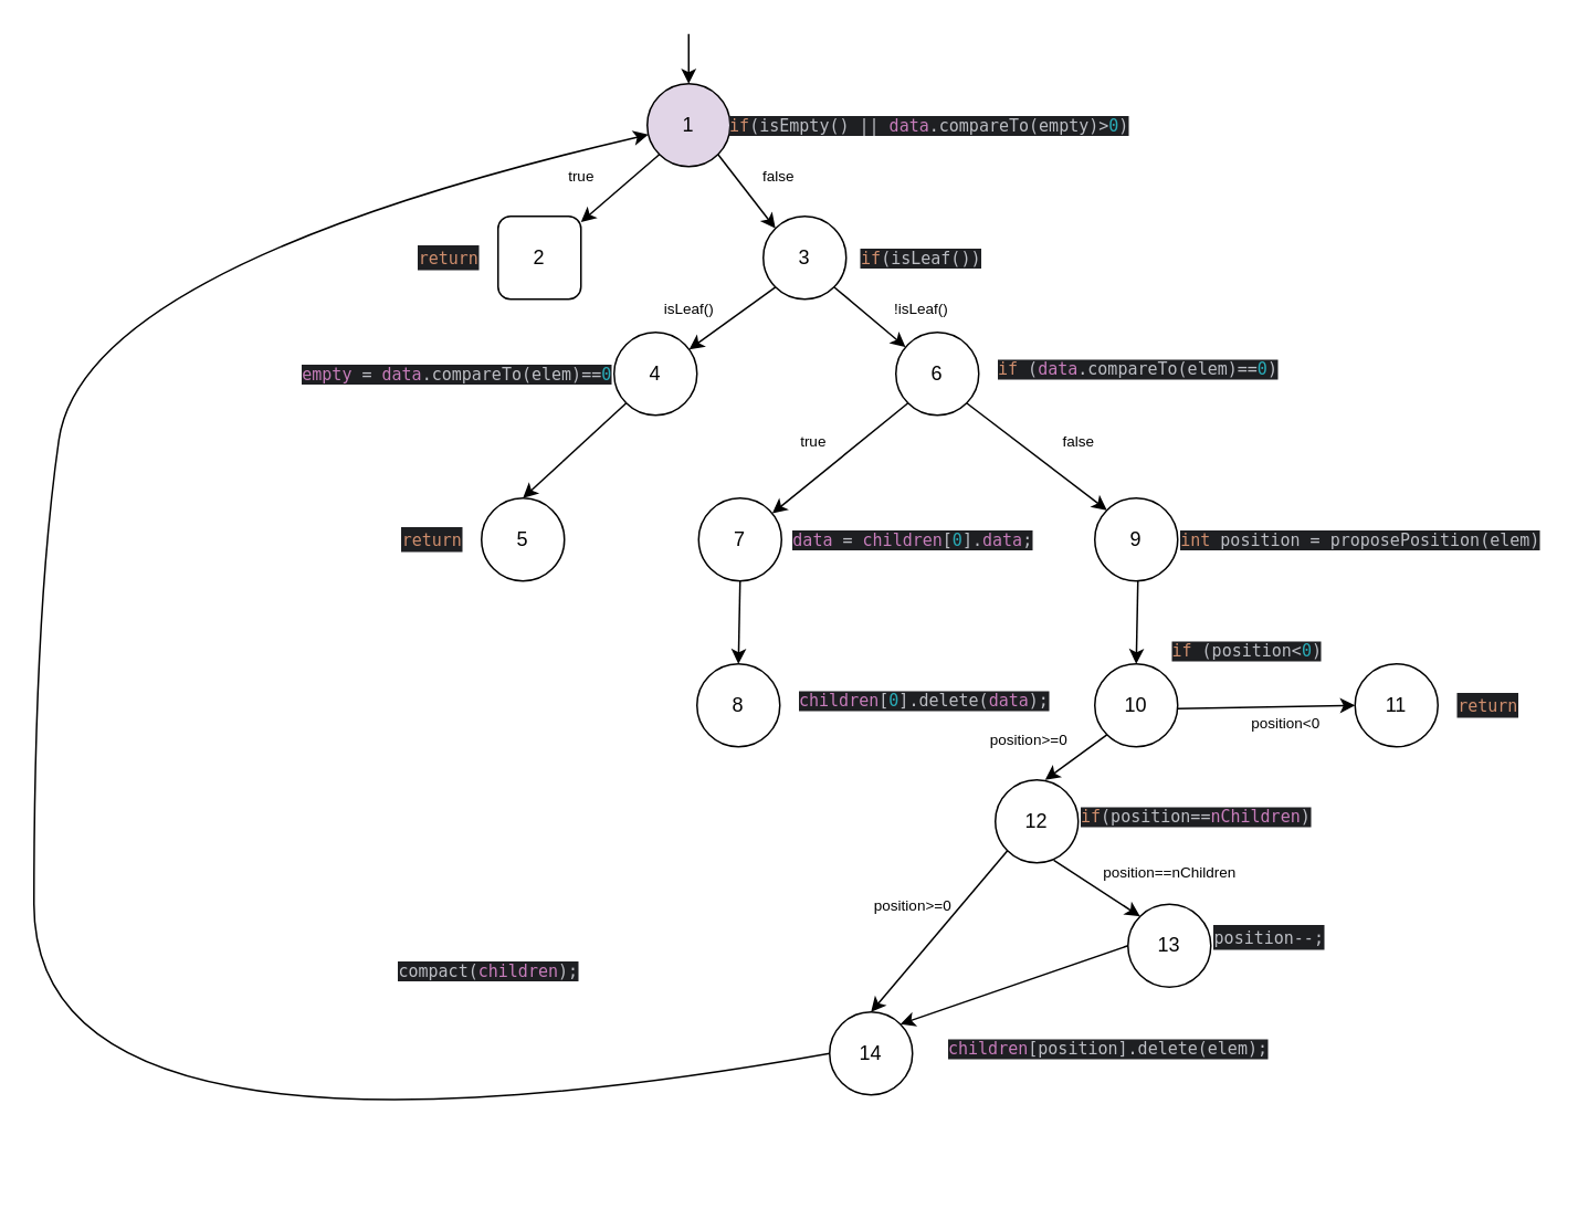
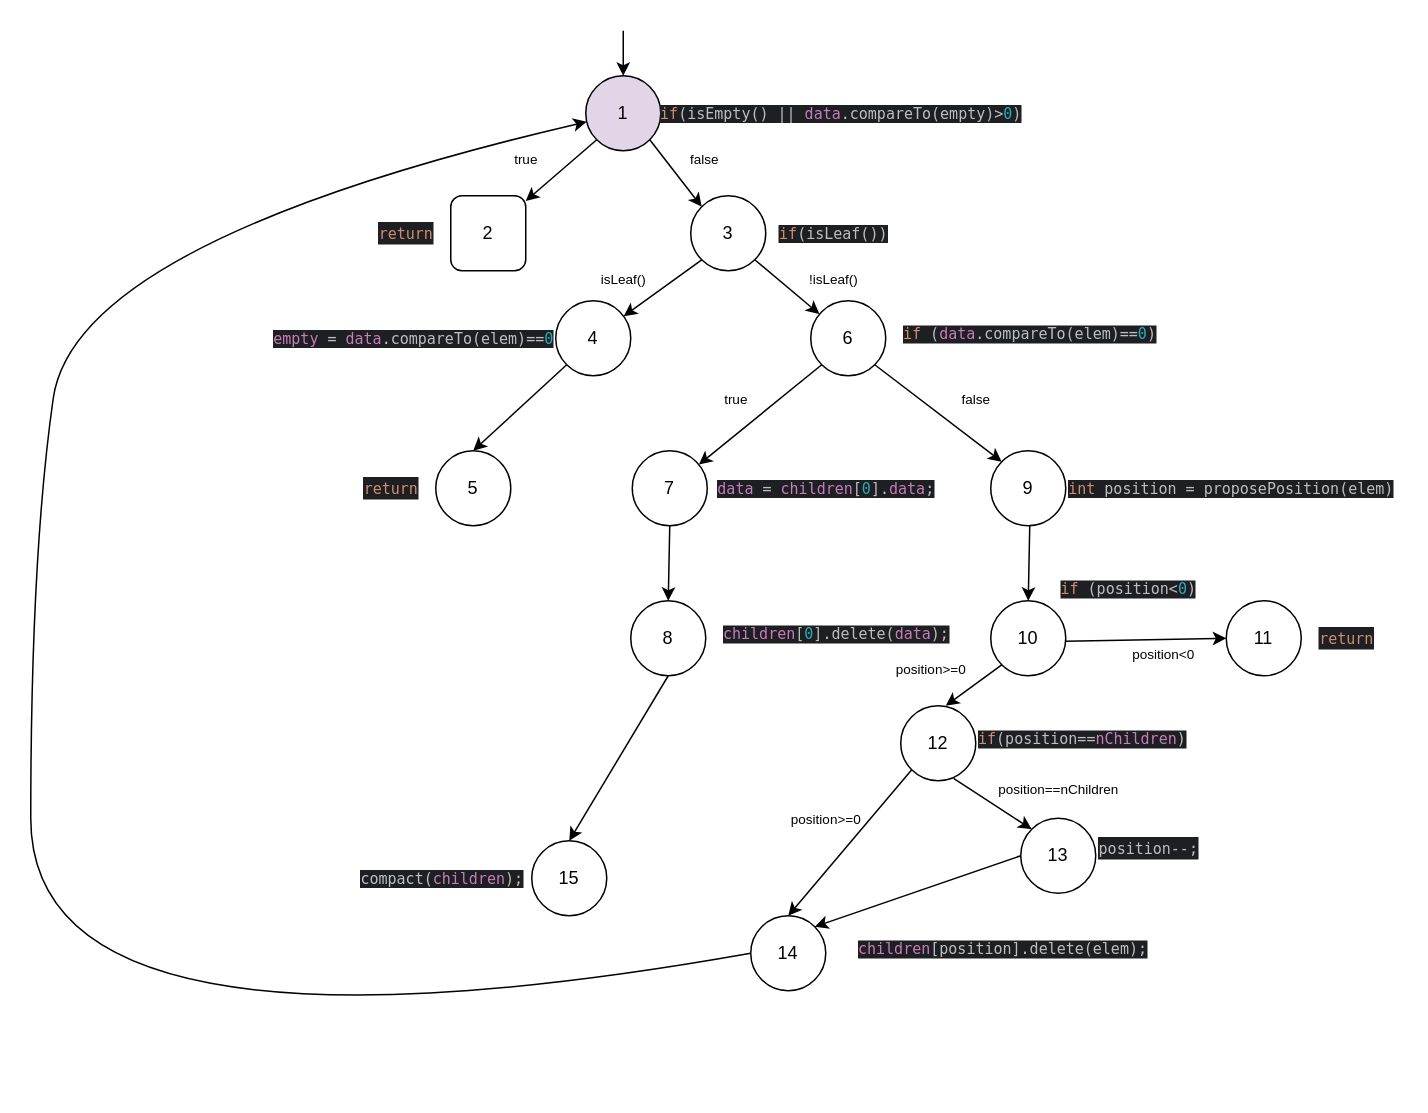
  <mxCell id="0" />
  <mxCell id="1" parent="0" />
  <mxCell id="2" value="1" style="ellipse;whiteSpace=wrap;html=1;aspect=fixed;fillColor=#e1d5e7;" parent="1" vertex="1"><mxGeometry x="390" y="50" width="50" height="50" as="geometry" /></mxCell>
  <mxCell id="3" value="2" style="whiteSpace=wrap;html=1;aspect=fixed;rounded=1;" parent="1" vertex="1"><mxGeometry x="300" y="130" width="50" height="50" as="geometry" /></mxCell>
  <mxCell id="4" value="" style="endArrow=classic;html=1;rounded=0;entryX=0.5;entryY=0;entryDx=0;entryDy=0;" parent="1" target="2" edge="1"><mxGeometry width="50" height="50" relative="1" as="geometry"><mxPoint x="415" y="20" as="sourcePoint" /><mxPoint x="454" y="-50" as="targetPoint" /></mxGeometry></mxCell>
  <mxCell id="5" value="&lt;div style=&quot;background-color: rgb(30, 31, 34); color: rgb(188, 190, 196); font-size: 10px;&quot;&gt;&lt;pre style=&quot;font-family: &amp;quot;JetBrains Mono&amp;quot;, monospace;&quot;&gt;&lt;span style=&quot;color:#cf8e6d;&quot;&gt;if&lt;/span&gt;(isEmpty() || &lt;span style=&quot;color:#c77dbb;&quot;&gt;data&lt;/span&gt;.compareTo(empty)&amp;gt;&lt;span style=&quot;color:#2aacb8;&quot;&gt;0&lt;/span&gt;)&lt;/pre&gt;&lt;/div&gt;" style="text;html=1;align=center;verticalAlign=middle;resizable=0;points=[];autosize=1;strokeColor=none;fillColor=none;" parent="1" vertex="1"><mxGeometry x="440" y="50" width="240" height="50" as="geometry" /></mxCell>
  <mxCell id="6" value="" style="endArrow=classic;html=1;rounded=0;exitX=0;exitY=1;exitDx=0;exitDy=0;" parent="1" source="2" target="3" edge="1"><mxGeometry width="50" height="50" relative="1" as="geometry"><mxPoint x="390" y="75" as="sourcePoint" /><mxPoint x="325" y="130" as="targetPoint" /></mxGeometry></mxCell>
  <mxCell id="7" value="" style="endArrow=classic;html=1;rounded=0;exitX=1;exitY=1;exitDx=0;exitDy=0;entryX=0;entryY=0;entryDx=0;entryDy=0;" parent="1" source="2" target="11" edge="1"><mxGeometry width="50" height="50" relative="1" as="geometry"><mxPoint x="557" y="100" as="sourcePoint" /><mxPoint x="477.322" y="137.322" as="targetPoint" /></mxGeometry></mxCell>
  <mxCell id="8" value="&lt;div style=&quot;background-color:#1e1f22;color:#bcbec4&quot;&gt;&lt;pre style=&quot;font-family: &amp;quot;JetBrains Mono&amp;quot;, monospace;&quot;&gt;&lt;span style=&quot;color: rgb(207, 142, 109);&quot;&gt;&lt;font style=&quot;font-size: 10px;&quot;&gt;return&lt;/font&gt;&lt;/span&gt;&lt;/pre&gt;&lt;/div&gt;" style="text;html=1;align=center;verticalAlign=middle;resizable=0;points=[];autosize=1;strokeColor=none;fillColor=none;" parent="1" vertex="1"><mxGeometry x="240" y="130" width="60" height="50" as="geometry" /></mxCell>
  <mxCell id="9" value="&lt;div style=&quot;background-color:#1e1f22;color:#bcbec4&quot;&gt;&lt;pre style=&quot;font-family: &amp;quot;JetBrains Mono&amp;quot;, monospace; font-size: 10px;&quot;&gt;&lt;span style=&quot;color:#cf8e6d;&quot;&gt;if&lt;/span&gt;(isLeaf())&lt;/pre&gt;&lt;/div&gt;" style="text;html=1;align=center;verticalAlign=middle;resizable=0;points=[];autosize=1;strokeColor=none;fillColor=none;" parent="1" vertex="1"><mxGeometry x="510" y="130" width="90" height="50" as="geometry" /></mxCell>
  <mxCell id="10" value="&lt;font style=&quot;font-size: 9px;&quot;&gt;true&lt;/font&gt;" style="text;html=1;align=center;verticalAlign=middle;resizable=0;points=[];autosize=1;strokeColor=none;fillColor=none;" parent="1" vertex="1"><mxGeometry x="330" y="90" width="40" height="30" as="geometry" /></mxCell>
  <mxCell id="11" value="3" style="ellipse;whiteSpace=wrap;html=1;aspect=fixed;" vertex="1" parent="1"><mxGeometry x="460" y="130" width="50" height="50" as="geometry" /></mxCell>
  <mxCell id="12" value="4" style="ellipse;whiteSpace=wrap;html=1;aspect=fixed;" vertex="1" parent="1"><mxGeometry x="370" y="200" width="50" height="50" as="geometry" /></mxCell>
  <mxCell id="13" value="" style="endArrow=classic;html=1;rounded=0;exitX=0;exitY=1;exitDx=0;exitDy=0;" edge="1" parent="1" source="11" target="12"><mxGeometry width="50" height="50" relative="1" as="geometry"><mxPoint x="460" y="145" as="sourcePoint" /><mxPoint x="395" y="200" as="targetPoint" /></mxGeometry></mxCell>
  <mxCell id="14" value="6" style="ellipse;whiteSpace=wrap;html=1;aspect=fixed;" vertex="1" parent="1"><mxGeometry x="540" y="200" width="50" height="50" as="geometry" /></mxCell>
  <mxCell id="15" value="" style="endArrow=classic;html=1;rounded=0;exitX=1;exitY=1;exitDx=0;exitDy=0;" edge="1" parent="1" source="11" target="14"><mxGeometry width="50" height="50" relative="1" as="geometry"><mxPoint x="627" y="170" as="sourcePoint" /><mxPoint x="555" y="207" as="targetPoint" /></mxGeometry></mxCell>
  <mxCell id="16" value="" style="endArrow=classic;html=1;rounded=0;exitX=0;exitY=1;exitDx=0;exitDy=0;entryX=0.5;entryY=0;entryDx=0;entryDy=0;" edge="1" parent="1" source="12" target="17"><mxGeometry width="50" height="50" relative="1" as="geometry"><mxPoint x="370" y="220" as="sourcePoint" /><mxPoint x="395" y="300" as="targetPoint" /></mxGeometry></mxCell>
  <mxCell id="17" value="5" style="ellipse;whiteSpace=wrap;html=1;aspect=fixed;" vertex="1" parent="1"><mxGeometry x="290" y="300" width="50" height="50" as="geometry" /></mxCell>
  <mxCell id="18" value="&lt;div style=&quot;background-color:#1e1f22;color:#bcbec4&quot;&gt;&lt;pre style=&quot;font-family: &amp;quot;JetBrains Mono&amp;quot;, monospace;&quot;&gt;&lt;span style=&quot;color: rgb(207, 142, 109);&quot;&gt;&lt;font style=&quot;font-size: 10px;&quot;&gt;return&lt;/font&gt;&lt;/span&gt;&lt;/pre&gt;&lt;/div&gt;" style="text;html=1;align=center;verticalAlign=middle;resizable=0;points=[];autosize=1;strokeColor=none;fillColor=none;" vertex="1" parent="1"><mxGeometry x="230" y="300" width="60" height="50" as="geometry" /></mxCell>
  <mxCell id="19" value="&lt;div style=&quot;background-color:#1e1f22;color:#bcbec4&quot;&gt;&lt;pre style=&quot;font-family: &amp;quot;JetBrains Mono&amp;quot;, monospace; font-size: 10px;&quot;&gt;&lt;span style=&quot;color:#c77dbb;&quot;&gt;empty &lt;/span&gt;= &lt;span style=&quot;color:#c77dbb;&quot;&gt;data&lt;/span&gt;.compareTo(elem)==&lt;span style=&quot;color:#2aacb8;&quot;&gt;0&lt;/span&gt;&lt;/pre&gt;&lt;/div&gt;" style="text;html=1;align=center;verticalAlign=middle;resizable=0;points=[];autosize=1;strokeColor=none;fillColor=none;" vertex="1" parent="1"><mxGeometry x="180" y="200" width="190" height="50" as="geometry" /></mxCell>
  <mxCell id="20" value="&lt;font style=&quot;font-size: 9px;&quot;&gt;isLeaf()&lt;/font&gt;" style="text;html=1;align=center;verticalAlign=middle;resizable=0;points=[];autosize=1;strokeColor=none;fillColor=none;" vertex="1" parent="1"><mxGeometry x="390" y="170" width="50" height="30" as="geometry" /></mxCell>
  <mxCell id="21" value="&lt;div style=&quot;background-color: rgb(30, 31, 34); color: rgb(188, 190, 196); font-size: 10px;&quot;&gt;&lt;pre style=&quot;font-family: &amp;quot;JetBrains Mono&amp;quot;, monospace;&quot;&gt;&lt;span style=&quot;color:#cf8e6d;&quot;&gt;if &lt;/span&gt;(&lt;span style=&quot;color:#c77dbb;&quot;&gt;data&lt;/span&gt;.compareTo(elem)==&lt;span style=&quot;color:#2aacb8;&quot;&gt;0&lt;/span&gt;)&lt;/pre&gt;&lt;/div&gt;" style="text;whiteSpace=wrap;html=1;" vertex="1" parent="1"><mxGeometry x="600" y="200" width="230" height="70" as="geometry" /></mxCell>
  <mxCell id="22" value="7" style="ellipse;whiteSpace=wrap;html=1;aspect=fixed;" vertex="1" parent="1"><mxGeometry x="421" y="300" width="50" height="50" as="geometry" /></mxCell>
  <mxCell id="23" value="" style="endArrow=classic;html=1;rounded=0;exitX=0;exitY=1;exitDx=0;exitDy=0;" edge="1" parent="1" target="22" source="14"><mxGeometry width="50" height="50" relative="1" as="geometry"><mxPoint x="518.322" y="242.678" as="sourcePoint" /><mxPoint x="613" y="274" as="targetPoint" /></mxGeometry></mxCell>
  <mxCell id="24" value="&lt;font style=&quot;font-size: 9px;&quot;&gt;true&lt;/font&gt;" style="text;html=1;align=center;verticalAlign=middle;resizable=0;points=[];autosize=1;strokeColor=none;fillColor=none;" vertex="1" parent="1"><mxGeometry x="470" y="250" width="40" height="30" as="geometry" /></mxCell>
  <mxCell id="25" value="" style="endArrow=classic;html=1;rounded=0;exitX=0.5;exitY=1;exitDx=0;exitDy=0;entryX=0.5;entryY=0;entryDx=0;entryDy=0;" edge="1" parent="1" source="22" target="26"><mxGeometry width="50" height="50" relative="1" as="geometry"><mxPoint x="475" y="350" as="sourcePoint" /><mxPoint x="475" y="400" as="targetPoint" /></mxGeometry></mxCell>
  <mxCell id="26" value="8" style="ellipse;whiteSpace=wrap;html=1;aspect=fixed;" vertex="1" parent="1"><mxGeometry x="420" y="400" width="50" height="50" as="geometry" /></mxCell>
+ <mxCell id="27" value="" style="endArrow=classic;html=1;rounded=0;exitX=0.5;exitY=1;exitDx=0;exitDy=0;entryX=0.5;entryY=0;entryDx=0;entryDy=0;" edge="1" parent="1" source="26" target="57"><mxGeometry width="50" height="50" relative="1" as="geometry"><mxPoint x="420" y="430" as="sourcePoint" /><mxPoint x="445" y="490" as="targetPoint" /></mxGeometry></mxCell>
  <mxCell id="28" value="&lt;div style=&quot;background-color:#1e1f22;color:#bcbec4&quot;&gt;&lt;pre style=&quot;font-family: &amp;quot;JetBrains Mono&amp;quot;, monospace; font-size: 10px;&quot;&gt;&lt;span style=&quot;color:#c77dbb;&quot;&gt;data &lt;/span&gt;= &lt;span style=&quot;color:#c77dbb;&quot;&gt;children&lt;/span&gt;[&lt;span style=&quot;color:#2aacb8;&quot;&gt;0&lt;/span&gt;].&lt;span style=&quot;color:#c77dbb;&quot;&gt;data&lt;/span&gt;;&lt;/pre&gt;&lt;/div&gt;" style="text;html=1;align=center;verticalAlign=middle;resizable=0;points=[];autosize=1;strokeColor=none;fillColor=none;" vertex="1" parent="1"><mxGeometry x="470" y="300" width="160" height="50" as="geometry" /></mxCell>
  <mxCell id="29" value="&lt;div style=&quot;background-color: rgb(30, 31, 34); color: rgb(188, 190, 196); font-size: 10px;&quot;&gt;&lt;pre style=&quot;font-family: &amp;quot;JetBrains Mono&amp;quot;, monospace;&quot;&gt;&lt;span style=&quot;color:#c77dbb;&quot;&gt;children&lt;/span&gt;[&lt;span style=&quot;color:#2aacb8;&quot;&gt;0&lt;/span&gt;].delete(&lt;span style=&quot;color:#c77dbb;&quot;&gt;data&lt;/span&gt;);&lt;/pre&gt;&lt;/div&gt;" style="text;whiteSpace=wrap;html=1;" vertex="1" parent="1"><mxGeometry x="480" y="400" width="150" height="40" as="geometry" /></mxCell>
  <mxCell id="30" value="" style="endArrow=classic;html=1;rounded=0;exitX=1;exitY=1;exitDx=0;exitDy=0;entryX=0;entryY=0;entryDx=0;entryDy=0;" edge="1" parent="1" source="14" target="31"><mxGeometry width="50" height="50" relative="1" as="geometry"><mxPoint x="557" y="253" as="sourcePoint" /><mxPoint x="660" y="310" as="targetPoint" /></mxGeometry></mxCell>
  <mxCell id="31" value="9" style="ellipse;whiteSpace=wrap;html=1;aspect=fixed;" vertex="1" parent="1"><mxGeometry x="660" y="300" width="50" height="50" as="geometry" /></mxCell>
  <mxCell id="32" value="&lt;font style=&quot;font-size: 9px;&quot;&gt;false&lt;/font&gt;" style="text;html=1;align=center;verticalAlign=middle;resizable=0;points=[];autosize=1;strokeColor=none;fillColor=none;" vertex="1" parent="1"><mxGeometry x="630" y="250" width="40" height="30" as="geometry" /></mxCell>
  <mxCell id="33" value="&lt;font style=&quot;font-size: 9px;&quot;&gt;!isLeaf()&lt;/font&gt;" style="text;html=1;align=center;verticalAlign=middle;resizable=0;points=[];autosize=1;strokeColor=none;fillColor=none;" vertex="1" parent="1"><mxGeometry x="525" y="170" width="60" height="30" as="geometry" /></mxCell>
  <mxCell id="34" value="&lt;font style=&quot;font-size: 9px;&quot;&gt;false&lt;/font&gt;" style="text;html=1;align=center;verticalAlign=middle;resizable=0;points=[];autosize=1;strokeColor=none;fillColor=none;" vertex="1" parent="1"><mxGeometry x="449" y="90" width="40" height="30" as="geometry" /></mxCell>
  <mxCell id="35" value="&lt;div style=&quot;background-color:#1e1f22;color:#bcbec4&quot;&gt;&lt;pre style=&quot;font-family: &amp;quot;JetBrains Mono&amp;quot;, monospace; font-size: 10px;&quot;&gt;&lt;span style=&quot;color:#cf8e6d;&quot;&gt;int &lt;/span&gt;position = proposePosition(elem)&lt;/pre&gt;&lt;/div&gt;" style="text;html=1;align=center;verticalAlign=middle;resizable=0;points=[];autosize=1;strokeColor=none;fillColor=none;" vertex="1" parent="1"><mxGeometry x="710" y="300" width="220" height="50" as="geometry" /></mxCell>
  <mxCell id="36" value="" style="endArrow=classic;html=1;rounded=0;exitX=0.5;exitY=1;exitDx=0;exitDy=0;entryX=0.5;entryY=0;entryDx=0;entryDy=0;" edge="1" parent="1" target="37"><mxGeometry width="50" height="50" relative="1" as="geometry"><mxPoint x="686" y="350" as="sourcePoint" /><mxPoint x="715" y="400" as="targetPoint" /></mxGeometry></mxCell>
  <mxCell id="37" value="10" style="ellipse;whiteSpace=wrap;html=1;aspect=fixed;" vertex="1" parent="1"><mxGeometry x="660" y="400" width="50" height="50" as="geometry" /></mxCell>
  <mxCell id="38" value="&lt;div style=&quot;background-color: rgb(30, 31, 34); color: rgb(188, 190, 196); font-size: 10px;&quot;&gt;&lt;pre style=&quot;font-family: &amp;quot;JetBrains Mono&amp;quot;, monospace;&quot;&gt;&lt;span style=&quot;color:#cf8e6d;&quot;&gt;if &lt;/span&gt;(position&amp;lt;&lt;span style=&quot;color:#2aacb8;&quot;&gt;0&lt;/span&gt;)&lt;/pre&gt;&lt;/div&gt;" style="text;whiteSpace=wrap;html=1;" vertex="1" parent="1"><mxGeometry x="705" y="370" width="140" height="70" as="geometry" /></mxCell>
  <mxCell id="39" value="" style="endArrow=classic;html=1;rounded=0;entryX=0;entryY=0.5;entryDx=0;entryDy=0;" edge="1" parent="1" target="40"><mxGeometry width="50" height="50" relative="1" as="geometry"><mxPoint x="710" y="427" as="sourcePoint" /><mxPoint x="812.32" y="487.32" as="targetPoint" /></mxGeometry></mxCell>
  <mxCell id="40" value="11" style="ellipse;whiteSpace=wrap;html=1;aspect=fixed;" vertex="1" parent="1"><mxGeometry x="817" y="400" width="50" height="50" as="geometry" /></mxCell>
  <mxCell id="41" value="&lt;font style=&quot;font-size: 9px;&quot;&gt;position&amp;lt;0&lt;/font&gt;" style="text;html=1;align=center;verticalAlign=middle;resizable=0;points=[];autosize=1;strokeColor=none;fillColor=none;" vertex="1" parent="1"><mxGeometry x="745" y="420" width="60" height="30" as="geometry" /></mxCell>
  <mxCell id="42" value="&lt;div style=&quot;background-color:#1e1f22;color:#bcbec4&quot;&gt;&lt;pre style=&quot;font-family: &amp;quot;JetBrains Mono&amp;quot;, monospace;&quot;&gt;&lt;span style=&quot;color: rgb(207, 142, 109);&quot;&gt;&lt;font style=&quot;font-size: 10px;&quot;&gt;return&lt;/font&gt;&lt;/span&gt;&lt;/pre&gt;&lt;/div&gt;" style="text;html=1;align=center;verticalAlign=middle;resizable=0;points=[];autosize=1;strokeColor=none;fillColor=none;" vertex="1" parent="1"><mxGeometry x="867" y="400" width="60" height="50" as="geometry" /></mxCell>
  <mxCell id="43" value="" style="endArrow=classic;html=1;rounded=0;exitX=0;exitY=1;exitDx=0;exitDy=0;" edge="1" parent="1" source="37"><mxGeometry width="50" height="50" relative="1" as="geometry"><mxPoint x="713" y="453" as="sourcePoint" /><mxPoint x="630" y="470" as="targetPoint" /></mxGeometry></mxCell>
  <mxCell id="44" value="12" style="ellipse;whiteSpace=wrap;html=1;aspect=fixed;" vertex="1" parent="1"><mxGeometry x="600" y="470" width="50" height="50" as="geometry" /></mxCell>
  <mxCell id="45" value="&lt;font style=&quot;font-size: 9px;&quot;&gt;position&amp;gt;=0&lt;/font&gt;" style="text;html=1;align=center;verticalAlign=middle;resizable=0;points=[];autosize=1;strokeColor=none;fillColor=none;" vertex="1" parent="1"><mxGeometry x="585" y="430" width="70" height="30" as="geometry" /></mxCell>
  <mxCell id="46" value="&lt;div style=&quot;background-color: rgb(30, 31, 34); color: rgb(188, 190, 196); font-size: 10px;&quot;&gt;&lt;pre style=&quot;font-family: &amp;quot;JetBrains Mono&amp;quot;, monospace;&quot;&gt;&lt;span style=&quot;color:#cf8e6d;&quot;&gt;if&lt;/span&gt;(position==&lt;span style=&quot;color:#c77dbb;&quot;&gt;nChildren&lt;/span&gt;)&lt;/pre&gt;&lt;/div&gt;" style="text;whiteSpace=wrap;html=1;" vertex="1" parent="1"><mxGeometry x="650" y="470" width="130" height="40" as="geometry" /></mxCell>
  <mxCell id="47" value="13" style="ellipse;whiteSpace=wrap;html=1;aspect=fixed;" vertex="1" parent="1"><mxGeometry x="680" y="545" width="50" height="50" as="geometry" /></mxCell>
  <mxCell id="48" value="" style="endArrow=classic;html=1;rounded=0;exitX=0.704;exitY=0.968;exitDx=0;exitDy=0;entryX=0;entryY=0;entryDx=0;entryDy=0;exitPerimeter=0;" edge="1" parent="1" source="44" target="47"><mxGeometry width="50" height="50" relative="1" as="geometry"><mxPoint x="600" y="503" as="sourcePoint" /><mxPoint x="563" y="530" as="targetPoint" /></mxGeometry></mxCell>
  <mxCell id="49" value="&lt;font style=&quot;font-size: 9px;&quot;&gt;position==nChildren&lt;/font&gt;" style="text;html=1;align=center;verticalAlign=middle;resizable=0;points=[];autosize=1;strokeColor=none;fillColor=none;" vertex="1" parent="1"><mxGeometry x="655" y="510" width="100" height="30" as="geometry" /></mxCell>
  <mxCell id="50" value="&lt;div style=&quot;background-color:#1e1f22;color:#bcbec4&quot;&gt;&lt;pre style=&quot;font-family: &amp;quot;JetBrains Mono&amp;quot;, monospace;&quot;&gt;&lt;font style=&quot;font-size: 10px;&quot;&gt;position--;&lt;/font&gt;&lt;/pre&gt;&lt;/div&gt;" style="text;html=1;align=center;verticalAlign=middle;resizable=0;points=[];autosize=1;strokeColor=none;fillColor=none;" vertex="1" parent="1"><mxGeometry x="725" y="540" width="80" height="50" as="geometry" /></mxCell>
  <mxCell id="51" value="14" style="ellipse;whiteSpace=wrap;html=1;aspect=fixed;" vertex="1" parent="1"><mxGeometry x="500" y="610" width="50" height="50" as="geometry" /></mxCell>
  <mxCell id="52" value="" style="endArrow=classic;html=1;rounded=0;exitX=0;exitY=1;exitDx=0;exitDy=0;entryX=0.5;entryY=0;entryDx=0;entryDy=0;" edge="1" parent="1" source="44" target="51"><mxGeometry width="50" height="50" relative="1" as="geometry"><mxPoint x="607" y="513" as="sourcePoint" /><mxPoint x="570" y="540" as="targetPoint" /></mxGeometry></mxCell>
  <mxCell id="53" value="&lt;font style=&quot;font-size: 9px;&quot;&gt;position&amp;gt;=0&lt;/font&gt;" style="text;html=1;align=center;verticalAlign=middle;resizable=0;points=[];autosize=1;strokeColor=none;fillColor=none;" vertex="1" parent="1"><mxGeometry x="515" y="530" width="70" height="30" as="geometry" /></mxCell>
  <mxCell id="54" value="&lt;div style=&quot;background-color: rgb(30, 31, 34); color: rgb(188, 190, 196); font-size: 10px;&quot;&gt;&lt;pre style=&quot;font-family: &amp;quot;JetBrains Mono&amp;quot;, monospace;&quot;&gt;&lt;span style=&quot;color:#c77dbb;&quot;&gt;children&lt;/span&gt;[position].delete(elem);&lt;/pre&gt;&lt;/div&gt;" style="text;whiteSpace=wrap;html=1;" vertex="1" parent="1"><mxGeometry x="570" y="610" width="260" height="70" as="geometry" /></mxCell>
  <mxCell id="55" value="" style="endArrow=classic;html=1;rounded=0;exitX=0;exitY=0.5;exitDx=0;exitDy=0;entryX=1;entryY=0;entryDx=0;entryDy=0;" edge="1" parent="1" source="47" target="51"><mxGeometry width="50" height="50" relative="1" as="geometry"><mxPoint x="608" y="576" as="sourcePoint" /><mxPoint x="660" y="610" as="targetPoint" /></mxGeometry></mxCell>
  <mxCell id="56" value="&lt;div style=&quot;background-color:#1e1f22;color:#bcbec4&quot;&gt;&lt;pre style=&quot;font-family: &amp;quot;JetBrains Mono&amp;quot;, monospace; font-size: 10px;&quot;&gt;compact(&lt;span style=&quot;color:#c77dbb;&quot;&gt;children&lt;/span&gt;);&lt;/pre&gt;&lt;/div&gt;" style="text;html=1;align=center;verticalAlign=middle;resizable=0;points=[];autosize=1;strokeColor=none;fillColor=none;" vertex="1" parent="1"><mxGeometry x="234" y="560" width="120" height="50" as="geometry" /></mxCell>
+ <mxCell id="57" value="15" style="ellipse;whiteSpace=wrap;html=1;aspect=fixed;" vertex="1" parent="1"><mxGeometry x="354" y="560" width="50" height="50" as="geometry" /></mxCell>
  <mxCell id="58" value="" style="curved=1;endArrow=classic;html=1;rounded=0;exitX=0;exitY=0.5;exitDx=0;exitDy=0;" edge="1" parent="1" source="51" target="2"><mxGeometry width="50" height="50" relative="1" as="geometry"><mxPoint x="330" y="610" as="sourcePoint" /><mxPoint x="60" y="380" as="targetPoint" /><Array as="points"><mxPoint x="20" y="720" /><mxPoint x="20" y="370" /><mxPoint x="50" y="160" /></Array></mxGeometry></mxCell>
